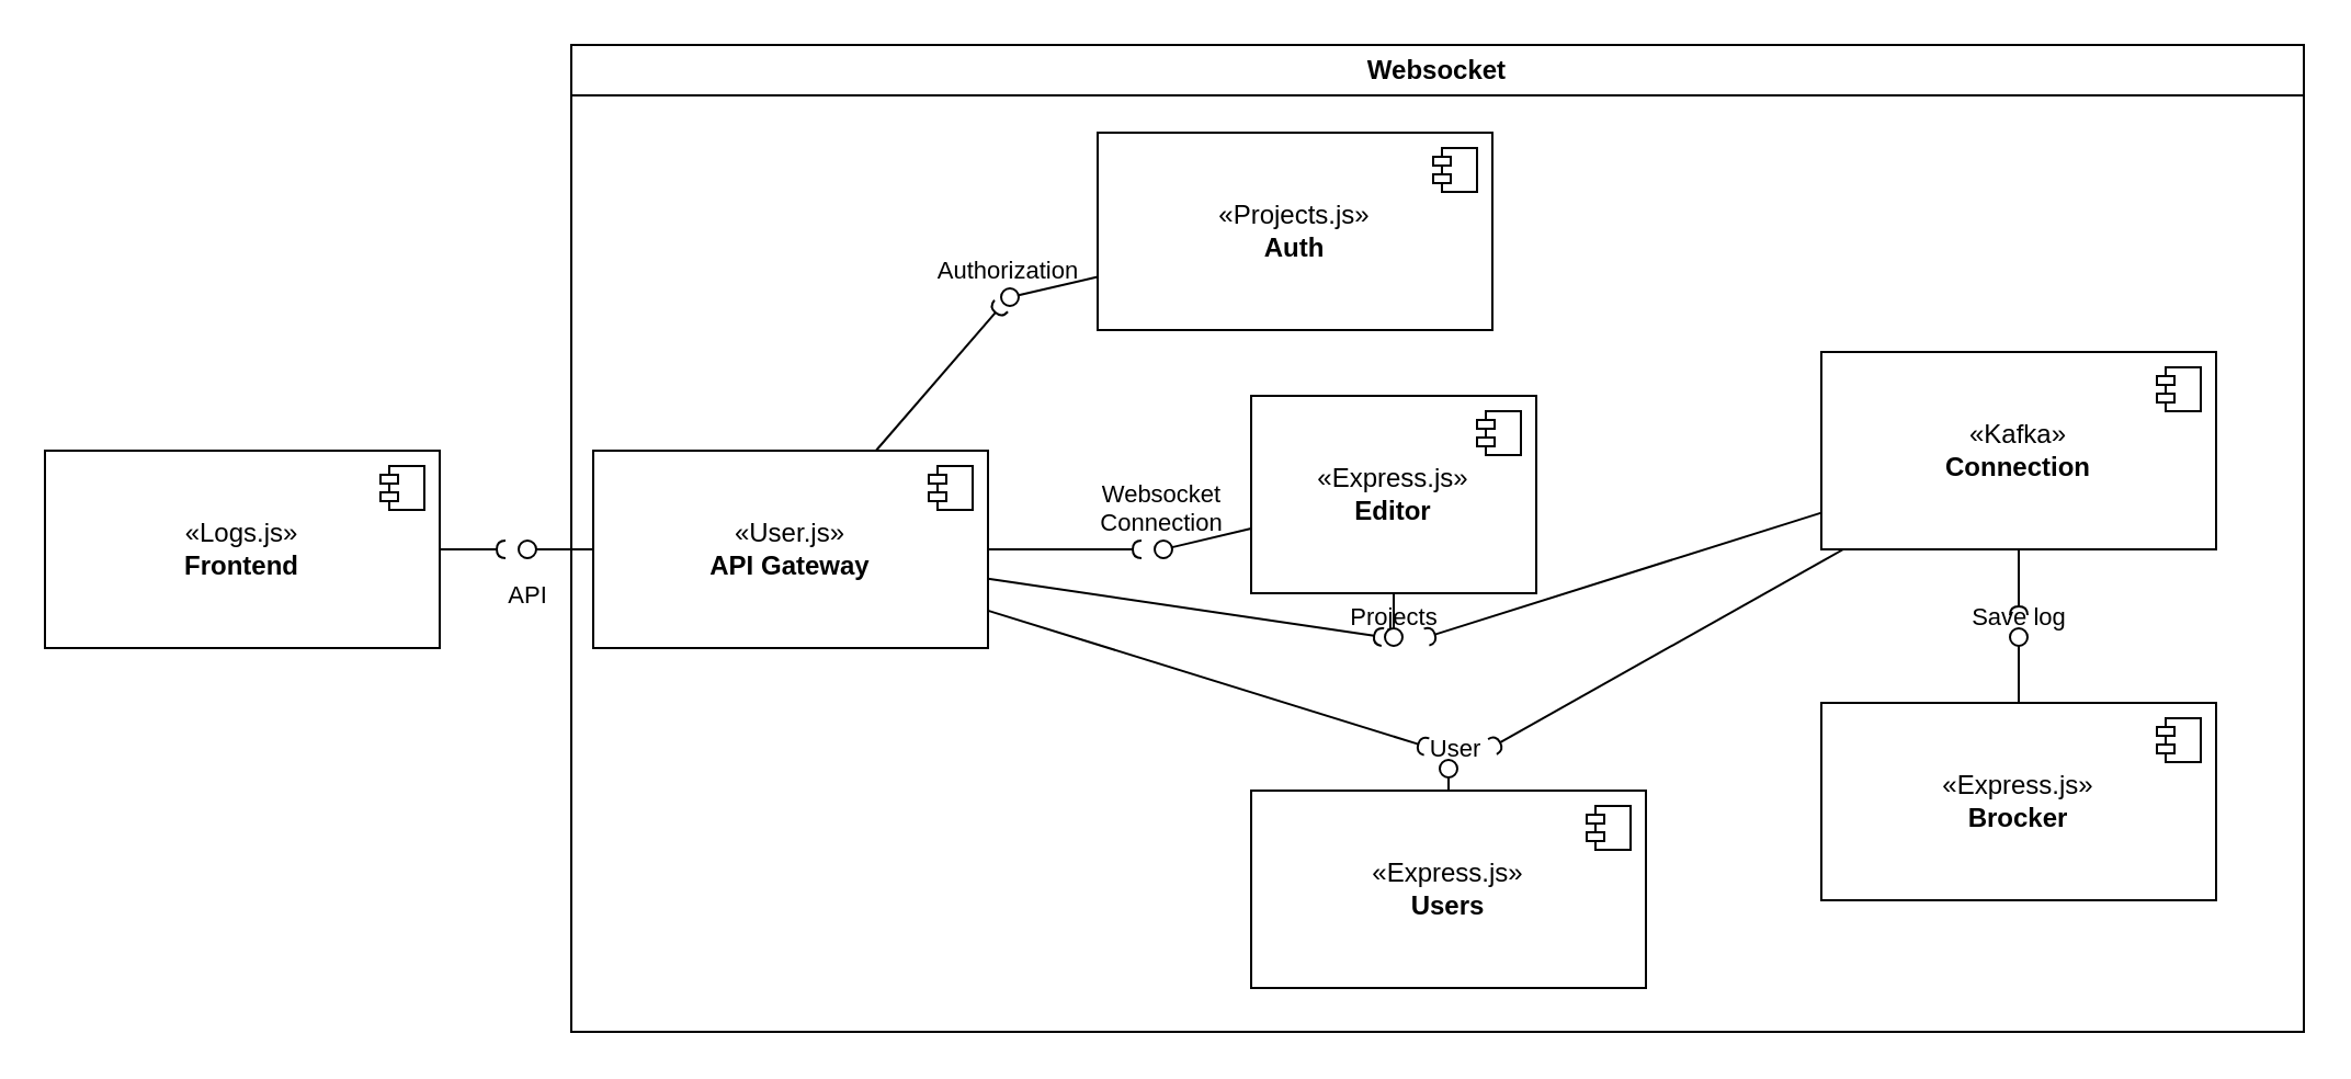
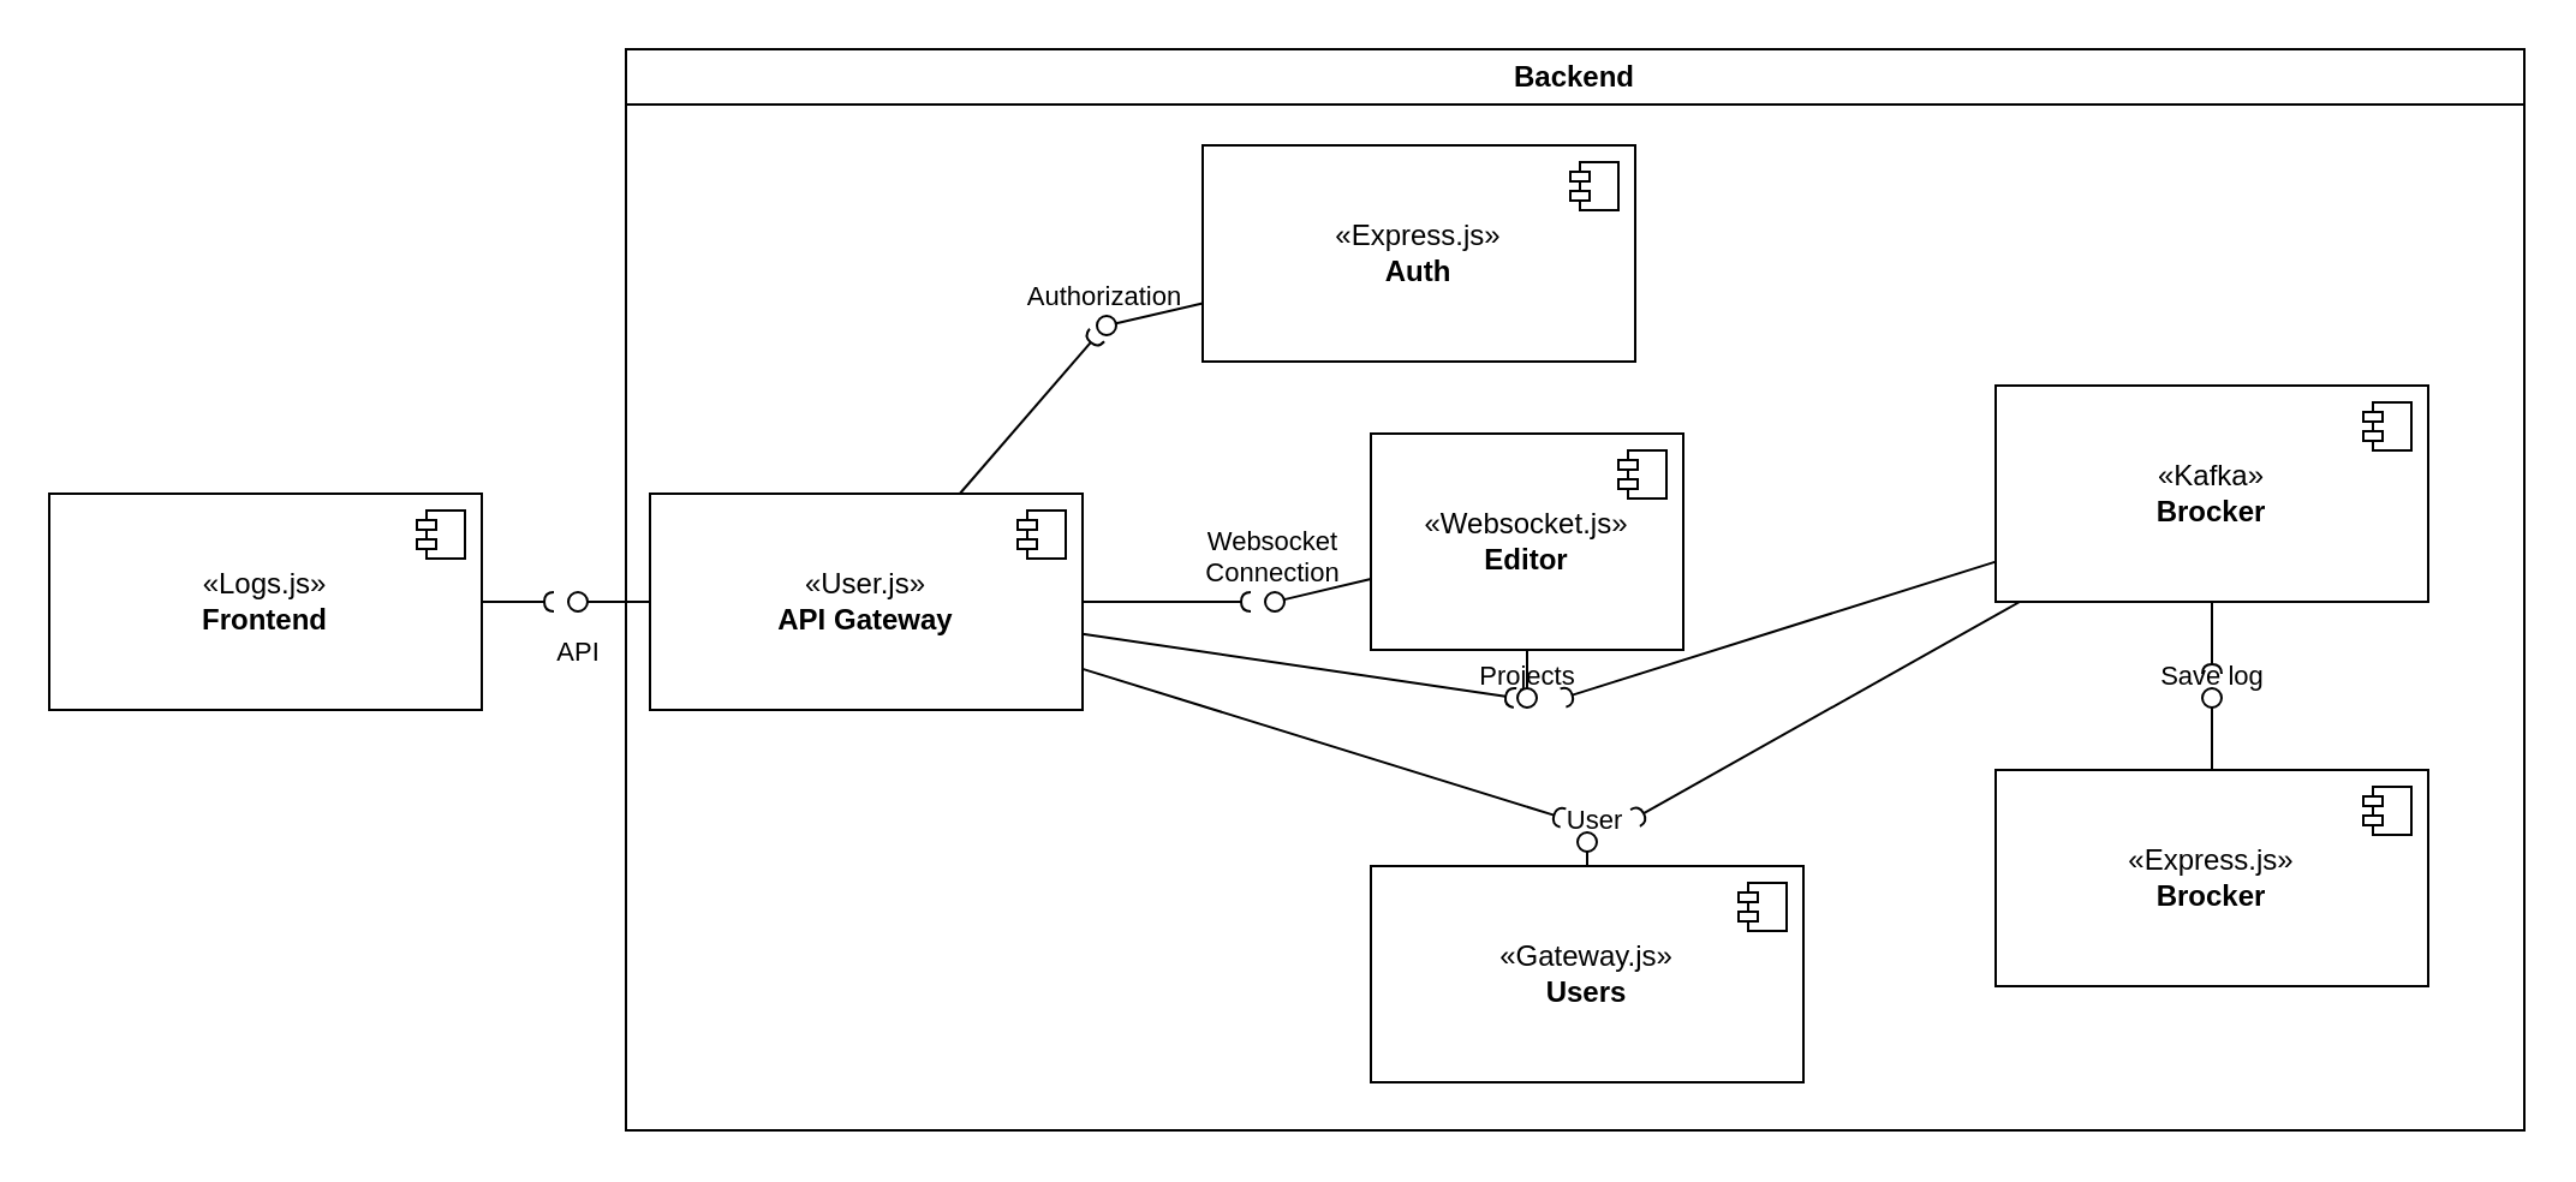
  <mxCell id="0" />
  <mxCell id="1" parent="0" />
  <mxCell id="2" value="«Logs.js»&lt;br&gt;&lt;b&gt;Frontend&lt;/b&gt;" style="html=1;dropTarget=0;whiteSpace=wrap;" vertex="1" parent="1"><mxGeometry x="20" y="205" width="180" height="90" as="geometry" /></mxCell>
  <mxCell id="3" value="" style="shape=module;jettyWidth=8;jettyHeight=4;" vertex="1" parent="2"><mxGeometry x="1" width="20" height="20" relative="1" as="geometry"><mxPoint x="-27" y="7" as="offset" /></mxGeometry></mxCell>
- <mxCell id="4" value="Websocket" style="swimlane;whiteSpace=wrap;html=1;" vertex="1" parent="1"><mxGeometry x="260" y="20" width="790" height="450" as="geometry" /></mxCell>
+ <mxCell id="4" value="Backend" style="swimlane;whiteSpace=wrap;html=1;" vertex="1" parent="1"><mxGeometry x="260" y="20" width="790" height="450" as="geometry" /></mxCell>
  <mxCell id="5" value="«User.js»&lt;br&gt;&lt;b&gt;API Gateway&lt;/b&gt;" style="html=1;dropTarget=0;whiteSpace=wrap;" vertex="1" parent="4"><mxGeometry x="10" y="185" width="180" height="90" as="geometry" /></mxCell>
  <mxCell id="6" value="" style="shape=module;jettyWidth=8;jettyHeight=4;" vertex="1" parent="5"><mxGeometry x="1" width="20" height="20" relative="1" as="geometry"><mxPoint x="-27" y="7" as="offset" /></mxGeometry></mxCell>
  <mxCell id="7" value="Authorization" style="html=1;verticalAlign=bottom;labelBackgroundColor=none;startArrow=oval;startFill=0;startSize=8;endArrow=none;" edge="1" parent="4" target="8"><mxGeometry x="-1" y="3" relative="1" as="geometry"><mxPoint x="200" y="115" as="sourcePoint" /><mxPoint x="350" y="60" as="targetPoint" /></mxGeometry></mxCell>
- <mxCell id="8" value="«Projects.js»&lt;br&gt;&lt;b&gt;Auth&lt;/b&gt;" style="html=1;dropTarget=0;whiteSpace=wrap;" vertex="1" parent="4"><mxGeometry x="240" y="40" width="180" height="90" as="geometry" /></mxCell>
+ <mxCell id="8" value="«Express.js»&lt;br&gt;&lt;b&gt;Auth&lt;/b&gt;" style="html=1;dropTarget=0;whiteSpace=wrap;" vertex="1" parent="4"><mxGeometry x="240" y="40" width="180" height="90" as="geometry" /></mxCell>
  <mxCell id="9" value="" style="shape=module;jettyWidth=8;jettyHeight=4;" vertex="1" parent="8"><mxGeometry x="1" width="20" height="20" relative="1" as="geometry"><mxPoint x="-27" y="7" as="offset" /></mxGeometry></mxCell>
- <mxCell id="10" value="«Express.js»&lt;br&gt;&lt;b&gt;Editor&lt;/b&gt;" style="html=1;dropTarget=0;whiteSpace=wrap;" vertex="1" parent="4"><mxGeometry x="310" y="160" width="130" height="90" as="geometry" /></mxCell>
+ <mxCell id="10" value="«Websocket.js»&lt;br&gt;&lt;b&gt;Editor&lt;/b&gt;" style="html=1;dropTarget=0;whiteSpace=wrap;" vertex="1" parent="4"><mxGeometry x="310" y="160" width="130" height="90" as="geometry" /></mxCell>
  <mxCell id="11" value="" style="shape=module;jettyWidth=8;jettyHeight=4;" vertex="1" parent="10"><mxGeometry x="1" width="20" height="20" relative="1" as="geometry"><mxPoint x="-27" y="7" as="offset" /></mxGeometry></mxCell>
- <mxCell id="12" value="«Express.js»&lt;br&gt;&lt;b&gt;Users&lt;/b&gt;" style="html=1;dropTarget=0;whiteSpace=wrap;" vertex="1" parent="4"><mxGeometry x="310" y="340" width="180" height="90" as="geometry" /></mxCell>
+ <mxCell id="12" value="«Gateway.js»&lt;br&gt;&lt;b&gt;Users&lt;/b&gt;" style="html=1;dropTarget=0;whiteSpace=wrap;" vertex="1" parent="4"><mxGeometry x="310" y="340" width="180" height="90" as="geometry" /></mxCell>
  <mxCell id="13" value="" style="shape=module;jettyWidth=8;jettyHeight=4;" vertex="1" parent="12"><mxGeometry x="1" width="20" height="20" relative="1" as="geometry"><mxPoint x="-27" y="7" as="offset" /></mxGeometry></mxCell>
  <mxCell id="14" value="«Express.js»&lt;br&gt;&lt;b&gt;Brocker&lt;/b&gt;" style="html=1;dropTarget=0;whiteSpace=wrap;" vertex="1" parent="4"><mxGeometry x="570" y="300" width="180" height="90" as="geometry" /></mxCell>
  <mxCell id="15" value="" style="shape=module;jettyWidth=8;jettyHeight=4;" vertex="1" parent="14"><mxGeometry x="1" width="20" height="20" relative="1" as="geometry"><mxPoint x="-27" y="7" as="offset" /></mxGeometry></mxCell>
- <mxCell id="16" value="«Kafka»&lt;br&gt;&lt;b&gt;Connection&lt;/b&gt;" style="html=1;dropTarget=0;whiteSpace=wrap;" vertex="1" parent="4"><mxGeometry x="570" y="140" width="180" height="90" as="geometry" /></mxCell>
+ <mxCell id="16" value="«Kafka»&lt;br&gt;&lt;b&gt;Brocker&lt;/b&gt;" style="html=1;dropTarget=0;whiteSpace=wrap;" vertex="1" parent="4"><mxGeometry x="570" y="140" width="180" height="90" as="geometry" /></mxCell>
  <mxCell id="17" value="" style="shape=module;jettyWidth=8;jettyHeight=4;" vertex="1" parent="16"><mxGeometry x="1" width="20" height="20" relative="1" as="geometry"><mxPoint x="-27" y="7" as="offset" /></mxGeometry></mxCell>
  <mxCell id="18" value="Websocket&lt;br&gt;Connection" style="html=1;verticalAlign=bottom;labelBackgroundColor=none;startArrow=oval;startFill=0;startSize=8;endArrow=none;" edge="1" parent="4" target="10"><mxGeometry x="-1" y="3" relative="1" as="geometry"><mxPoint x="270" y="230" as="sourcePoint" /><mxPoint x="320" y="125" as="targetPoint" /></mxGeometry></mxCell>
  <mxCell id="19" value="" style="html=1;verticalAlign=bottom;labelBackgroundColor=none;endArrow=oval;endFill=0;endSize=8;" edge="1" parent="1" source="5"><mxGeometry width="160" relative="1" as="geometry"><mxPoint x="140" y="130" as="sourcePoint" /><mxPoint x="240" y="250" as="targetPoint" /></mxGeometry></mxCell>
  <mxCell id="20" value="API" style="edgeLabel;html=1;align=center;verticalAlign=middle;resizable=0;points=[];" vertex="1" connectable="0" parent="19"><mxGeometry x="0.689" relative="1" as="geometry"><mxPoint x="-6" y="20" as="offset" /></mxGeometry></mxCell>
  <mxCell id="21" value="" style="html=1;verticalAlign=bottom;labelBackgroundColor=none;endArrow=halfCircle;endFill=0;endSize=2;" edge="1" parent="1" source="2"><mxGeometry width="160" relative="1" as="geometry"><mxPoint x="180" y="250" as="sourcePoint" /><mxPoint x="230" y="250" as="targetPoint" /></mxGeometry></mxCell>
  <mxCell id="22" value="" style="html=1;verticalAlign=bottom;labelBackgroundColor=none;endArrow=halfCircle;endFill=0;endSize=2;" edge="1" parent="1" source="5"><mxGeometry width="160" relative="1" as="geometry"><mxPoint x="210" y="260" as="sourcePoint" /><mxPoint x="456" y="139" as="targetPoint" /></mxGeometry></mxCell>
  <mxCell id="23" value="" style="html=1;verticalAlign=bottom;labelBackgroundColor=none;endArrow=halfCircle;endFill=0;endSize=2;" edge="1" parent="1" source="5"><mxGeometry width="160" relative="1" as="geometry"><mxPoint x="409" y="215" as="sourcePoint" /><mxPoint x="520" y="250" as="targetPoint" /></mxGeometry></mxCell>
  <mxCell id="24" value="Projects" style="html=1;verticalAlign=bottom;labelBackgroundColor=none;startArrow=oval;startFill=0;startSize=8;endArrow=none;" edge="1" parent="1" target="10"><mxGeometry x="-1" relative="1" as="geometry"><mxPoint x="635" y="290" as="sourcePoint" /><mxPoint x="580" y="260" as="targetPoint" /><mxPoint as="offset" /></mxGeometry></mxCell>
  <mxCell id="25" value="" style="html=1;verticalAlign=bottom;labelBackgroundColor=none;endArrow=halfCircle;endFill=0;endSize=2;" edge="1" parent="1" source="16"><mxGeometry width="160" relative="1" as="geometry"><mxPoint x="460" y="260" as="sourcePoint" /><mxPoint x="650" y="290" as="targetPoint" /></mxGeometry></mxCell>
  <mxCell id="26" value="Save log" style="html=1;verticalAlign=bottom;labelBackgroundColor=none;startArrow=oval;startFill=0;startSize=8;endArrow=none;" edge="1" parent="1" target="14"><mxGeometry x="-1" relative="1" as="geometry"><mxPoint x="920" y="290" as="sourcePoint" /><mxPoint x="760" y="232" as="targetPoint" /><mxPoint as="offset" /></mxGeometry></mxCell>
  <mxCell id="27" value="" style="html=1;verticalAlign=bottom;labelBackgroundColor=none;endArrow=halfCircle;endFill=0;endSize=2;" edge="1" parent="1" source="16"><mxGeometry width="160" relative="1" as="geometry"><mxPoint x="840" y="219" as="sourcePoint" /><mxPoint x="920" y="280" as="targetPoint" /></mxGeometry></mxCell>
  <mxCell id="28" value="User" style="html=1;verticalAlign=bottom;labelBackgroundColor=none;startArrow=oval;startFill=0;startSize=8;endArrow=none;" edge="1" parent="1" target="12"><mxGeometry x="-1" y="3" relative="1" as="geometry"><mxPoint x="660" y="350" as="sourcePoint" /><mxPoint x="580" y="260" as="targetPoint" /></mxGeometry></mxCell>
  <mxCell id="29" value="" style="html=1;verticalAlign=bottom;labelBackgroundColor=none;endArrow=halfCircle;endFill=0;endSize=2;" edge="1" parent="1" source="5"><mxGeometry width="160" relative="1" as="geometry"><mxPoint x="840" y="252" as="sourcePoint" /><mxPoint x="630" y="290" as="targetPoint" /></mxGeometry></mxCell>
  <mxCell id="30" value="" style="html=1;verticalAlign=bottom;labelBackgroundColor=none;endArrow=halfCircle;endFill=0;endSize=2;" edge="1" parent="1" source="16"><mxGeometry width="160" relative="1" as="geometry"><mxPoint x="840" y="253" as="sourcePoint" /><mxPoint x="680" y="340" as="targetPoint" /></mxGeometry></mxCell>
  <mxCell id="31" value="" style="html=1;verticalAlign=bottom;labelBackgroundColor=none;endArrow=halfCircle;endFill=0;endSize=2;" edge="1" parent="1" source="5"><mxGeometry width="160" relative="1" as="geometry"><mxPoint x="858" y="260" as="sourcePoint" /><mxPoint x="650" y="340" as="targetPoint" /></mxGeometry></mxCell>
